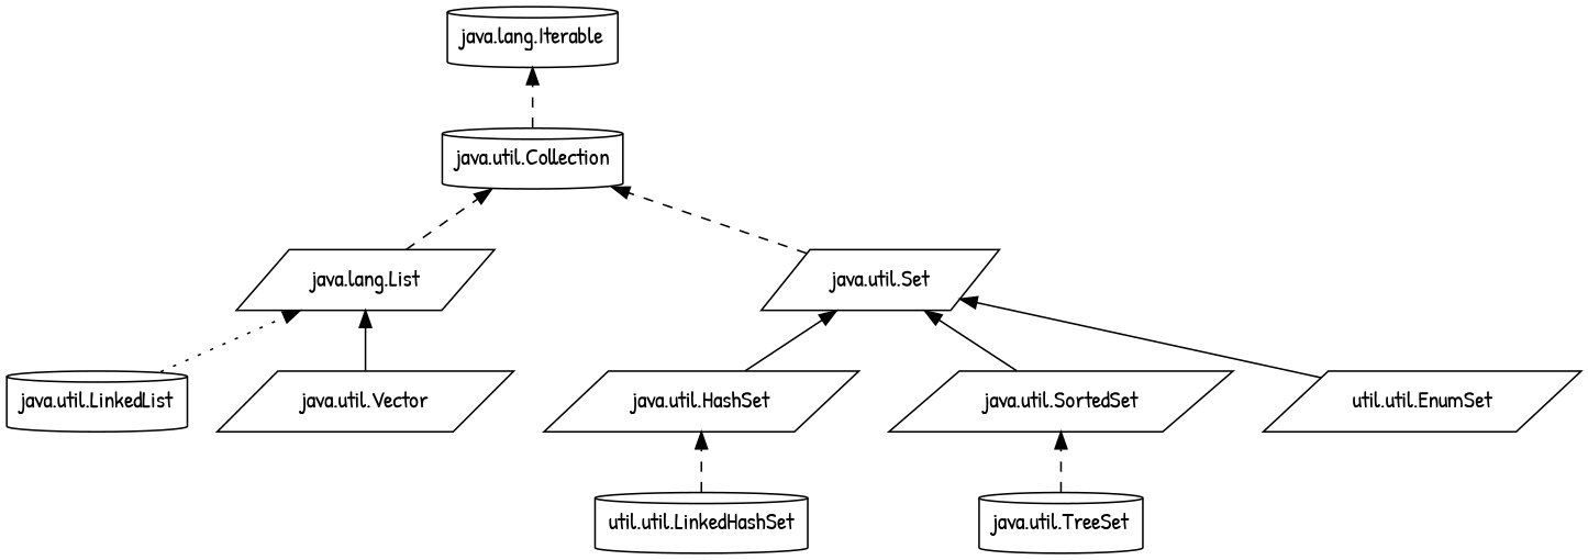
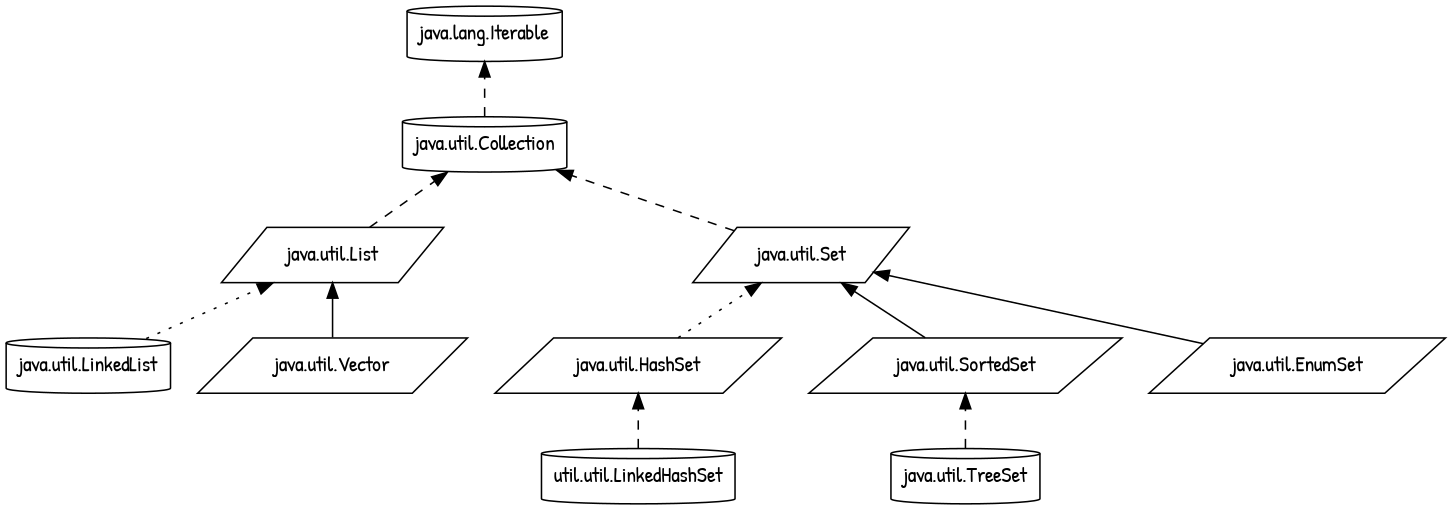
  digraph {
    fontname="Patrick Hand"
    rankdir=BT
    node [fontname="Patrick Hand" shape=parallelogram]
    edge [fontname="Patrick Hand" style=dashed]
    n1 [label="java.util.Collection" shape=cylinder]
    n2 [label="java.lang.Iterable" shape=cylinder]
-   n3 [label="java.lang.List"]
+   n3 [label="java.util.List"]
    n4 [label="java.util.Set"]
    n5 [label="java.util.LinkedList" shape=cylinder]
    n6 [label="java.util.Vector"]
    n7 [label="java.util.HashSet"]
    n8 [label="util.util.LinkedHashSet" shape=cylinder]
    n9 [label="java.util.SortedSet"]
    n10 [label="java.util.TreeSet" shape=cylinder]
-   n11 [label="util.util.EnumSet"]
+   n11 [label="java.util.EnumSet"]
    n1 -> n2
    n3 -> n1
    n4 -> n1
    n5 -> n3 [style=dotted]
    n6 -> n3 [style=solid]
-   n7 -> n4 [style=solid]
+   n7 -> n4 [style=dotted]
    n8 -> n7
    n9 -> n4 [style=solid]
    n10 -> n9
    n11 -> n4 [style=solid]
  }
